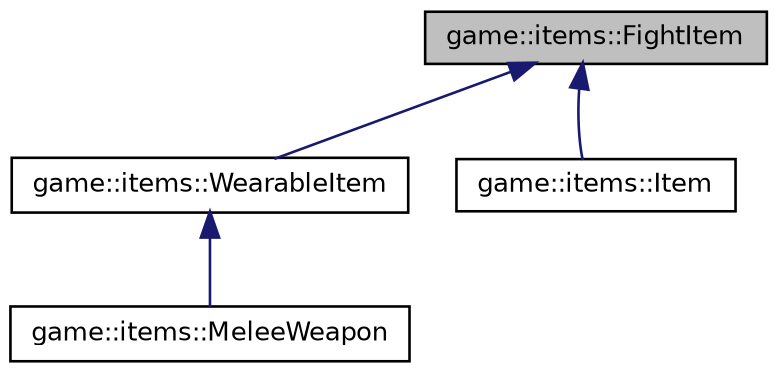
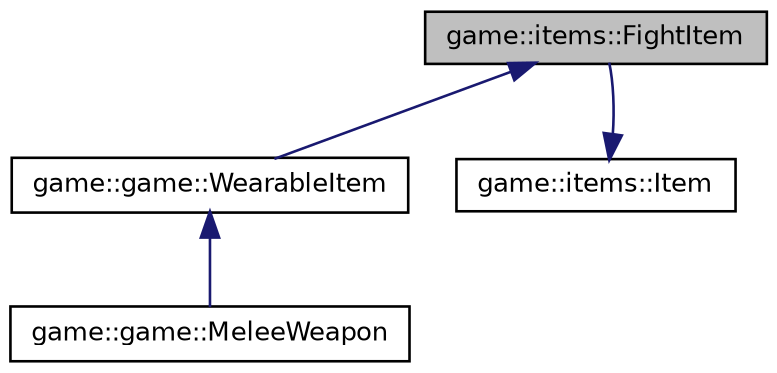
  digraph {
    node [color=black fillcolor=white fontname=Helvetica fontsize=10 shape=record style=filled]
    edge [color=midnightblue dir=back fontname=Helvetica fontsize=10 labelfontname=Helvetica labelfontsize=10 style=solid]
    n1 [fillcolor=grey75 fontcolor=black height=0.2 label="game::items::FightItem" width=0.4]
-   n2 [height=0.2 label="game::items::WearableItem" width=0.4]
-   n3 [height=0.2 label="game::items::MeleeWeapon" width=0.4]
+   n2 [height=0.2 label="game::game::WearableItem" width=0.4]
+   n3 [height=0.2 label="game::game::MeleeWeapon" width=0.4]
    n4 [height=0.2 label="game::items::Item" width=0.4]
    n1 -> n2
    n2 -> n3
-   n1 -> n4
+   n4 -> n1
  }
